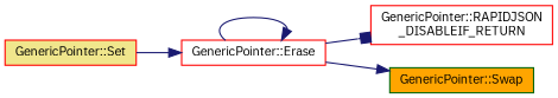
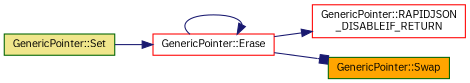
  digraph {
    fontname="IBM Plex Sans"
    rankdir=LR
    node [color=red fillcolor=white fontname="IBM Plex Sans" fontsize=10 shape=record style=filled]
    edge [arrowhead=normal color=midnightblue fontname="IBM Plex Sans" fontsize=10 labelfontname=Helvetica labelfontsize=10 style=solid]
    n1 [fontcolor=black height=0.2 label="GenericPointer::Erase" width=0.4]
    n2 [height=0.2 label="GenericPointer::RAPIDJSON\l_DISABLEIF_RETURN" width=0.4]
    n3 [color=darkgreen fillcolor=orange height=0.2 label="GenericPointer::Swap" width=0.4]
-   n4 [fillcolor=khaki height=0.2 label="GenericPointer::Set" width=0.4]
+   n4 [color=darkgreen fillcolor=khaki height=0.2 label="GenericPointer::Set" width=0.4]
    n1 -> n1
-   n1 -> n2 [arrowhead=box]
-   n1 -> n3
+   n1 -> n2
+   n1 -> n3 [arrowhead=box]
    n4 -> n1
  }
